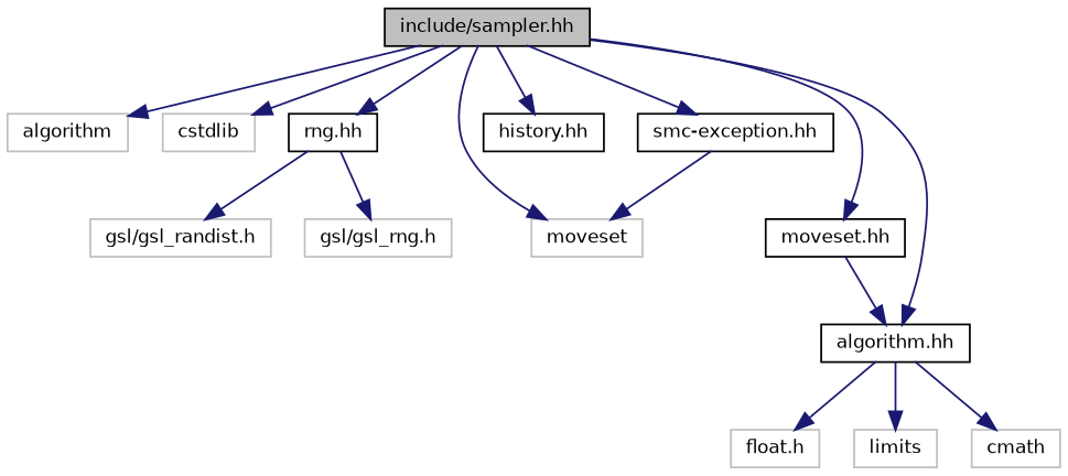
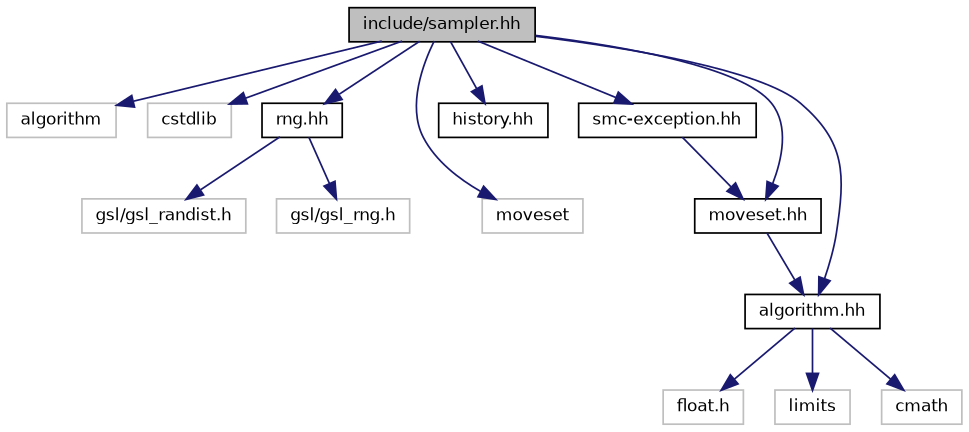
  digraph {
    node [color=grey75 fillcolor=white fontname=Helvetica fontsize=10 shape=record style=filled]
    edge [color=midnightblue fontname=Helvetica fontsize=10 labelfontname=Helvetica labelfontsize=10 style=solid]
    n1 [color=black fillcolor=grey75 fontcolor=black height=0.2 label="include/sampler.hh" width=0.4]
    n2 [height=0.2 label=algorithm width=0.4]
    n3 [height=0.2 label=cstdlib width=0.4]
    n4 [height=0.2 label=moveset width=0.4]
    n5 [color=black height=0.2 label="rng.hh" width=0.4]
    n6 [color=black height=0.2 label="history.hh" width=0.4]
    n7 [color=black height=0.2 label="moveset.hh" width=0.4]
    n8 [color=black height=0.2 label="algorithm.hh" width=0.4]
    n9 [color=black height=0.2 label="smc-exception.hh" width=0.4]
    n10 [height=0.2 label="gsl/gsl_randist.h" width=0.4]
    n11 [height=0.2 label="gsl/gsl_rng.h" width=0.4]
    n12 [height=0.2 label="float.h" width=0.4]
    n13 [height=0.2 label=limits width=0.4]
    n14 [height=0.2 label=cmath width=0.4]
    n1 -> n2
    n1 -> n3
    n1 -> n4
    n1 -> n5
    n1 -> n6
    n1 -> n7
    n1 -> n8
    n1 -> n9
    n5 -> n10
    n5 -> n11
    n7 -> n8
    n8 -> n12
    n8 -> n13
    n8 -> n14
-   n9 -> n4
+   n9 -> n7
  }
